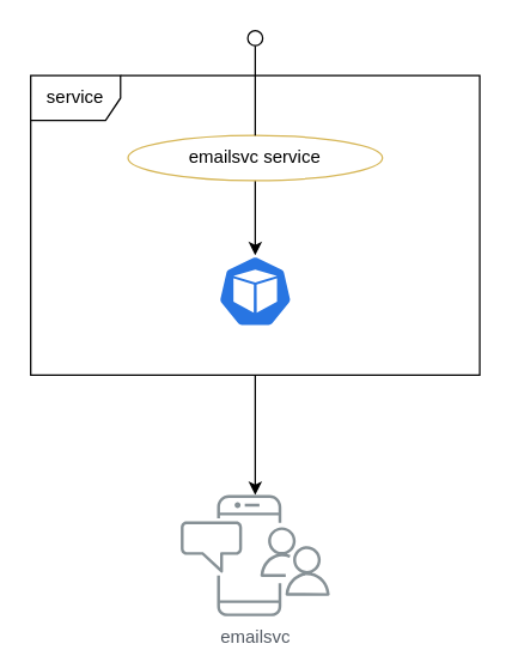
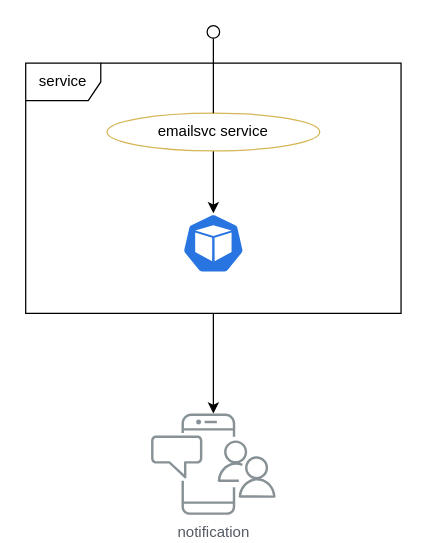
  <mxCell id="0" />
  <mxCell id="1" parent="0" />
  <mxCell id="2" style="edgeStyle=orthogonalEdgeStyle;rounded=0;orthogonalLoop=1;jettySize=auto;html=1;" edge="1" parent="1" source="3"><mxGeometry relative="1" as="geometry"><mxPoint x="170" y="330" as="targetPoint" /></mxGeometry></mxCell>
  <mxCell id="3" value="service" style="shape=umlFrame;whiteSpace=wrap;html=1;" vertex="1" parent="1"><mxGeometry x="20" y="50" width="300" height="200" as="geometry" /></mxCell>
  <mxCell id="4" style="edgeStyle=orthogonalEdgeStyle;rounded=0;orthogonalLoop=1;jettySize=auto;html=1;entryX=0.5;entryY=0;entryDx=0;entryDy=0;entryPerimeter=0;" edge="1" parent="1" source="5" target="6"><mxGeometry relative="1" as="geometry" /></mxCell>
  <mxCell id="5" value="emailsvc service" style="ellipse;whiteSpace=wrap;html=1;fillColor=#ffffff;strokeColor=#d6b656;" vertex="1" parent="1"><mxGeometry x="85" y="90" width="170" height="30" as="geometry" /></mxCell>
  <mxCell id="6" value="" style="html=1;dashed=0;whitespace=wrap;fillColor=#2875E2;strokeColor=#ffffff;points=[[0.005,0.63,0],[0.1,0.2,0],[0.9,0.2,0],[0.5,0,0],[0.995,0.63,0],[0.72,0.99,0],[0.5,1,0],[0.28,0.99,0]];shape=mxgraph.kubernetes.icon;prIcon=pod" vertex="1" parent="1"><mxGeometry x="145" y="170" width="50" height="48" as="geometry" /></mxCell>
- <mxCell id="7" value="emailsvc" style="outlineConnect=0;gradientColor=none;fontColor=#545B64;strokeColor=none;fillColor=#879196;dashed=0;verticalLabelPosition=bottom;verticalAlign=top;align=center;html=1;fontSize=12;fontStyle=0;aspect=fixed;shape=mxgraph.aws4.illustration_notification;pointerEvents=1" vertex="1" parent="1"><mxGeometry x="120" y="330" width="100" height="81" as="geometry" /></mxCell>
+ <mxCell id="7" value="notification" style="outlineConnect=0;gradientColor=none;fontColor=#545B64;strokeColor=none;fillColor=#879196;dashed=0;verticalLabelPosition=bottom;verticalAlign=top;align=center;html=1;fontSize=12;fontStyle=0;aspect=fixed;shape=mxgraph.aws4.illustration_notification;pointerEvents=1" vertex="1" parent="1"><mxGeometry x="120" y="330" width="100" height="81" as="geometry" /></mxCell>
  <mxCell id="8" value="" style="rounded=0;orthogonalLoop=1;jettySize=auto;html=1;endArrow=none;endFill=0;exitX=0.5;exitY=0;exitDx=0;exitDy=0;" edge="1" target="9" parent="1" source="5"><mxGeometry relative="1" as="geometry"><mxPoint x="155" y="5" as="sourcePoint" /></mxGeometry></mxCell>
  <mxCell id="9" value="" style="ellipse;whiteSpace=wrap;html=1;fontFamily=Helvetica;fontSize=12;fontColor=#000000;align=center;strokeColor=#000000;fillColor=#ffffff;points=[];aspect=fixed;resizable=0;" vertex="1" parent="1"><mxGeometry x="165" y="20" width="10" height="10" as="geometry" /></mxCell>
